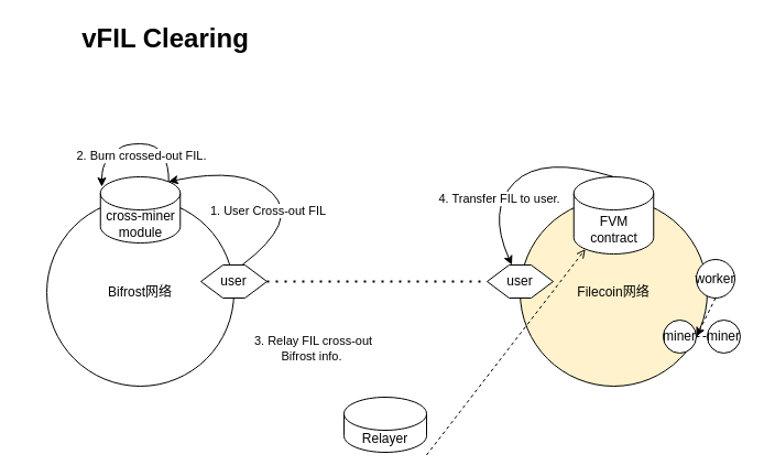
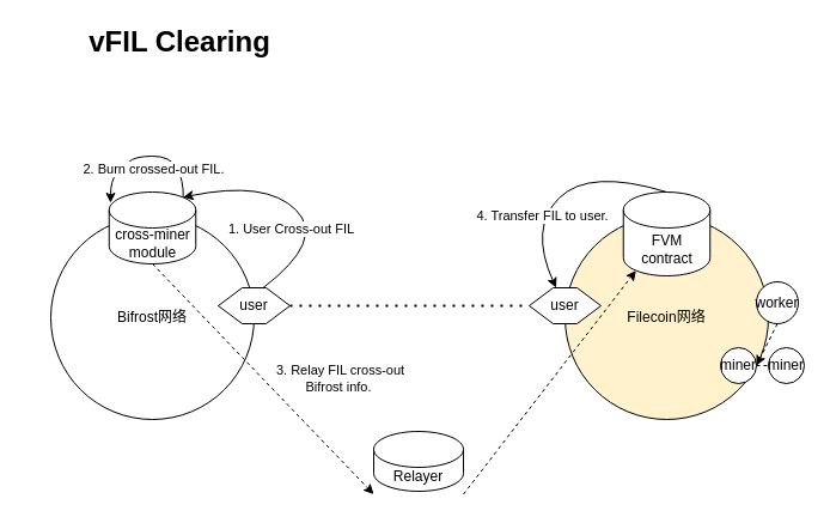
  <mxCell id="0" />
  <mxCell id="1" parent="0" />
  <mxCell id="2" value="Bifrost网络" style="ellipse;whiteSpace=wrap;html=1;aspect=fixed;" parent="1" vertex="1"><mxGeometry x="42" y="180" width="170" height="170" as="geometry" /></mxCell>
  <mxCell id="3" value="Filecoin网络" style="ellipse;whiteSpace=wrap;html=1;aspect=fixed;fillColor=#fff2cc;" parent="1" vertex="1"><mxGeometry x="472" y="180" width="170" height="170" as="geometry" /></mxCell>
  <mxCell id="4" value="user" style="shape=hexagon;perimeter=hexagonPerimeter2;whiteSpace=wrap;html=1;fixedSize=1;" parent="1" vertex="1"><mxGeometry x="182" y="240" width="60" height="30" as="geometry" /></mxCell>
  <mxCell id="5" value="user" style="shape=hexagon;perimeter=hexagonPerimeter2;whiteSpace=wrap;html=1;fixedSize=1;" parent="1" vertex="1"><mxGeometry x="442" y="240" width="60" height="30" as="geometry" /></mxCell>
  <mxCell id="6" value="" style="endArrow=none;dashed=1;html=1;dashPattern=1 3;strokeWidth=2;rounded=0;exitX=1;exitY=0.5;exitDx=0;exitDy=0;entryX=0;entryY=0.5;entryDx=0;entryDy=0;" parent="1" source="4" target="5" edge="1"><mxGeometry width="50" height="50" relative="1" as="geometry"><mxPoint x="282" y="320" as="sourcePoint" /><mxPoint x="332" y="270" as="targetPoint" /></mxGeometry></mxCell>
  <mxCell id="7" value="FVM contract" style="shape=cylinder3;whiteSpace=wrap;html=1;boundedLbl=1;backgroundOutline=1;size=15;" parent="1" vertex="1"><mxGeometry x="520.75" y="160" width="72.5" height="70" as="geometry" /></mxCell>
  <mxCell id="8" value="worker" style="ellipse;whiteSpace=wrap;html=1;aspect=fixed;" parent="1" vertex="1"><mxGeometry x="632" y="235" width="35" height="35" as="geometry" /></mxCell>
  <mxCell id="9" value="cross-miner module" style="shape=cylinder3;whiteSpace=wrap;html=1;boundedLbl=1;backgroundOutline=1;size=15;" parent="1" vertex="1"><mxGeometry x="90.75" y="160" width="72.5" height="60" as="geometry" /></mxCell>
  <mxCell id="10" value="Relayer" style="shape=cylinder3;whiteSpace=wrap;html=1;boundedLbl=1;backgroundOutline=1;size=15;" parent="1" vertex="1"><mxGeometry x="312" y="360" width="75" height="50" as="geometry" /></mxCell>
  <mxCell id="11" value="miner" style="ellipse;whiteSpace=wrap;html=1;aspect=fixed;" parent="1" vertex="1"><mxGeometry x="602" y="290" width="30" height="30" as="geometry" /></mxCell>
  <mxCell id="12" value="miner" style="ellipse;whiteSpace=wrap;html=1;aspect=fixed;" parent="1" vertex="1"><mxGeometry x="642" y="290" width="30" height="30" as="geometry" /></mxCell>
  <mxCell id="13" value="" style="endArrow=none;dashed=1;html=1;rounded=0;exitX=1;exitY=0.5;exitDx=0;exitDy=0;" parent="1" source="11" edge="1"><mxGeometry width="50" height="50" relative="1" as="geometry"><mxPoint x="632" y="350" as="sourcePoint" /><mxPoint x="642" y="305" as="targetPoint" /></mxGeometry></mxCell>
  <mxCell id="14" value="" style="endArrow=classic;html=1;rounded=0;exitX=0.5;exitY=1;exitDx=0;exitDy=0;entryX=1;entryY=0.5;entryDx=0;entryDy=0;dashed=1;" parent="1" source="8" target="11" edge="1"><mxGeometry width="50" height="50" relative="1" as="geometry"><mxPoint x="682" y="480" as="sourcePoint" /><mxPoint x="732" y="430" as="targetPoint" /></mxGeometry></mxCell>
- <mxCell id="15" value="" style="endArrow=open;html=1;rounded=0;dashed=1;entryX=0.145;entryY=1;entryDx=0;entryDy=-4.35;entryPerimeter=0;exitX=1;exitY=0;exitDx=0;exitDy=52.5;exitPerimeter=0;" parent="1" source="10" target="7" edge="1"><mxGeometry width="50" height="50" relative="1" as="geometry"><mxPoint x="552" y="470" as="sourcePoint" /><mxPoint x="552" y="460" as="targetPoint" /></mxGeometry></mxCell>
+ <mxCell id="15" value="" style="endArrow=classic;html=1;rounded=0;dashed=1;entryX=0.145;entryY=1;entryDx=0;entryDy=-4.35;entryPerimeter=0;exitX=1;exitY=0;exitDx=0;exitDy=52.5;exitPerimeter=0;" parent="1" source="10" target="7" edge="1"><mxGeometry width="50" height="50" relative="1" as="geometry"><mxPoint x="552" y="470" as="sourcePoint" /><mxPoint x="552" y="460" as="targetPoint" /></mxGeometry></mxCell>
  <mxCell id="16" value="3. Relay FIL cross-out&lt;br&gt;Bifrost info.&amp;nbsp;" style="edgeLabel;html=1;align=center;verticalAlign=middle;resizable=0;points=[];" parent="15" vertex="1" connectable="0"><mxGeometry x="0.197" y="-3" relative="1" as="geometry"><mxPoint x="-192" y="13" as="offset" /></mxGeometry></mxCell>
+ <mxCell id="17" value="" style="endArrow=classic;html=1;rounded=0;dashed=1;exitX=0.5;exitY=1;exitDx=0;exitDy=0;exitPerimeter=0;entryX=0;entryY=0;entryDx=0;entryDy=52.5;entryPerimeter=0;" parent="1" source="9" target="10" edge="1"><mxGeometry width="50" height="50" relative="1" as="geometry"><mxPoint x="192" y="480" as="sourcePoint" /><mxPoint x="202" y="480" as="targetPoint" /></mxGeometry></mxCell>
  <mxCell id="18" value="vFIL Clearing" style="text;html=1;strokeColor=none;fillColor=none;align=center;verticalAlign=middle;whiteSpace=wrap;rounded=0;fontStyle=1;fontSize=24;" parent="1" vertex="1"><mxGeometry x="20" y="20" width="260" height="30" as="geometry" /></mxCell>
  <mxCell id="19" value="" style="curved=1;endArrow=classic;html=1;rounded=0;entryX=0.855;entryY=0;entryDx=0;entryDy=4.35;entryPerimeter=0;exitX=0.625;exitY=0;exitDx=0;exitDy=0;" parent="1" source="4" target="9" edge="1"><mxGeometry width="50" height="50" relative="1" as="geometry"><mxPoint x="222" y="200" as="sourcePoint" /><mxPoint x="272" y="150" as="targetPoint" /><Array as="points"><mxPoint x="272" y="200" /><mxPoint x="222" y="150" /></Array></mxGeometry></mxCell>
  <mxCell id="20" value="1. User Cross-out FIL" style="edgeLabel;html=1;align=center;verticalAlign=middle;resizable=0;points=[];" parent="19" vertex="1" connectable="0"><mxGeometry x="0.581" y="4" relative="1" as="geometry"><mxPoint x="46" y="31" as="offset" /></mxGeometry></mxCell>
  <mxCell id="21" value="" style="curved=1;endArrow=classic;html=1;rounded=0;exitX=0.855;exitY=0;exitDx=0;exitDy=4.35;exitPerimeter=0;entryX=0.017;entryY=0.15;entryDx=0;entryDy=0;entryPerimeter=0;" parent="1" source="9" target="9" edge="1"><mxGeometry width="50" height="50" relative="1" as="geometry"><mxPoint x="42" y="150" as="sourcePoint" /><mxPoint x="92" y="100" as="targetPoint" /><Array as="points"><mxPoint x="153" y="150" /><mxPoint x="142" y="130" /><mxPoint x="112" y="130" /><mxPoint x="102" y="140" /><mxPoint x="92" y="150" /></Array></mxGeometry></mxCell>
  <mxCell id="22" value="2. Burn crossed-out FIL." style="edgeLabel;html=1;align=center;verticalAlign=middle;resizable=0;points=[];" parent="21" vertex="1" connectable="0"><mxGeometry x="-0.001" relative="1" as="geometry"><mxPoint x="5" y="10" as="offset" /></mxGeometry></mxCell>
  <mxCell id="23" value="" style="curved=1;endArrow=classic;html=1;rounded=0;exitX=0.5;exitY=0;exitDx=0;exitDy=0;exitPerimeter=0;entryX=0.375;entryY=0;entryDx=0;entryDy=0;" parent="1" source="7" target="5" edge="1"><mxGeometry width="50" height="50" relative="1" as="geometry"><mxPoint x="442" y="150" as="sourcePoint" /><mxPoint x="492" y="100" as="targetPoint" /><Array as="points"><mxPoint x="492" y="140" /><mxPoint x="442" y="190" /></Array></mxGeometry></mxCell>
  <mxCell id="24" value="4. Transfer FIL to user." style="edgeLabel;html=1;align=center;verticalAlign=middle;resizable=0;points=[];" parent="23" vertex="1" connectable="0"><mxGeometry x="-0.224" y="7" relative="1" as="geometry"><mxPoint x="-40" y="30" as="offset" /></mxGeometry></mxCell>
